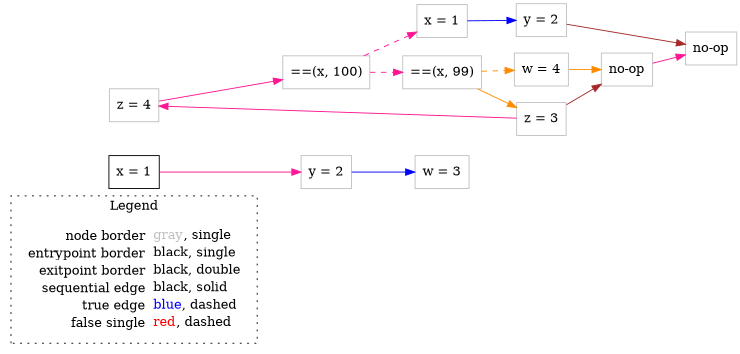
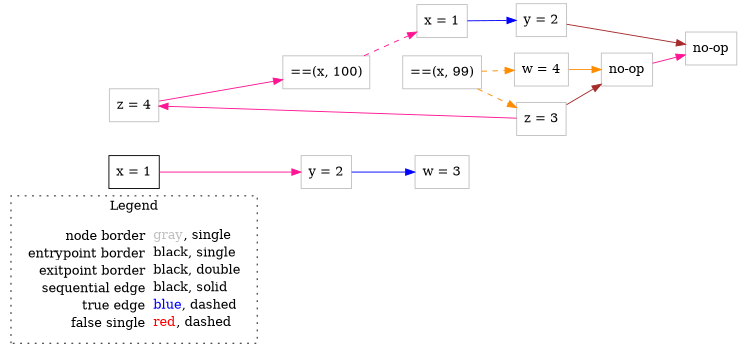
  digraph {
    rankdir=LR
    node [shape=rect color=gray]
    edge [color=deeppink]
    n1 [label=<<table border="0" cellpadding="2" cellspacing="0" cellborder="0"><tr><td align="right">node border&nbsp;</td><td align="left"><font color="gray">gray</font>, single</td></tr><tr><td align="right">entrypoint border&nbsp;</td><td align="left"><font color="black">black</font>, single</td></tr><tr><td align="right">exitpoint border&nbsp;</td><td align="left"><font color="black">black</font>, double</td></tr><tr><td align="right">sequential edge&nbsp;</td><td align="left"><font color="black">black</font>, solid</td></tr><tr><td align="right">true edge&nbsp;</td><td align="left"><font color="blue">blue</font>, dashed</td></tr><tr><td align="right">false single&nbsp;</td><td align="left"><font color="red">red</font>, dashed</td></tr></table>> shape=plaintext color=""]
    n2 [color=black label=<x = 1>]
    n3 [label=<y = 2>]
    n4 [label=<w = 3>]
    n5 [label=<z = 4>]
    n6 [label=<==(x, 100)>]
    n7 [label=<==(x, 99)>]
    n8 [label=<w = 4>]
    n9 [label=<z = 3>]
    n10 [label=<no-op>]
    n11 [label=<y = 2>]
    n12 [label=<no-op>]
    n13 [label=<x = 1>]
    subgraph cluster_1 {
      label=Legend
      style=dotted
      n1
    }
    n2 -> n3
    n3 -> n4 [color=blue]
    n5 -> n6
-   n6 -> n7 [style=dashed]
    n6 -> n13 [style=dashed]
    n7 -> n8 [color=darkorange style=dashed]
-   n7 -> n9 [color=darkorange style=solid]
+   n7 -> n9 [color=darkorange style=dashed]
    n8 -> n10 [color=darkorange]
    n9 -> n5
    n9 -> n10 [color=brown]
    n10 -> n12
    n11 -> n12 [color=brown]
    n13 -> n11 [color=blue]
  }
